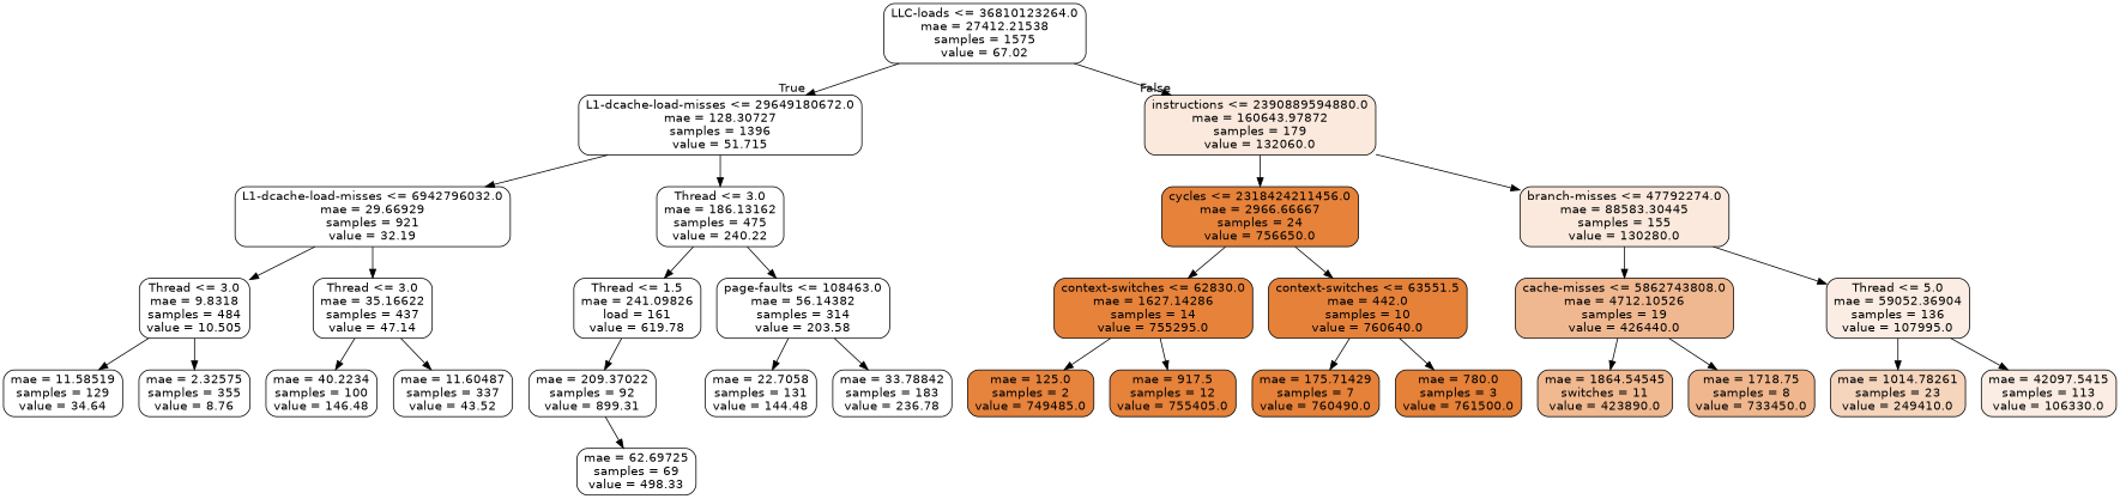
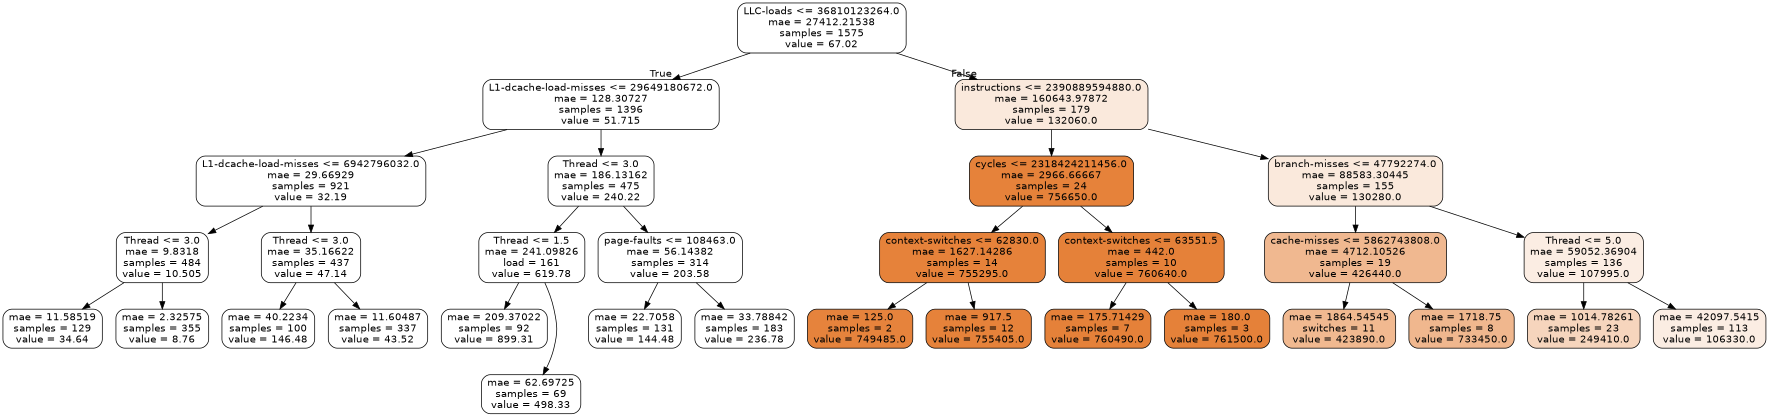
  digraph {
    node [color=black fillcolor="#e5813900" fontname=helvetica shape=box style="filled, rounded"]
    edge [fontname=helvetica]
    n1 [label="LLC-loads <= 36810123264.0\nmae = 27412.21538\nsamples = 1575\nvalue = 67.02"]
    n2 [label="L1-dcache-load-misses <= 29649180672.0\nmae = 128.30727\nsamples = 1396\nvalue = 51.715"]
    n3 [fillcolor="#e581392c" label="instructions <= 2390889594880.0\nmae = 160643.97872\nsamples = 179\nvalue = 132060.0"]
    n4 [label="L1-dcache-load-misses <= 6942796032.0\nmae = 29.66929\nsamples = 921\nvalue = 32.19"]
    n5 [label="Thread <= 3.0\nmae = 186.13162\nsamples = 475\nvalue = 240.22"]
    n6 [fillcolor="#e58139fd" label="cycles <= 2318424211456.0\nmae = 2966.66667\nsamples = 24\nvalue = 756650.0"]
    n7 [fillcolor="#e581392c" label="branch-misses <= 47792274.0\nmae = 88583.30445\nsamples = 155\nvalue = 130280.0"]
    n8 [label="Thread <= 3.0\nmae = 9.8318\nsamples = 484\nvalue = 10.505"]
    n9 [label="Thread <= 3.0\nmae = 35.16622\nsamples = 437\nvalue = 47.14"]
    n10 [label="Thread <= 1.5\nmae = 241.09826\nload = 161\nvalue = 619.78"]
    n11 [label="page-faults <= 108463.0\nmae = 56.14382\nsamples = 314\nvalue = 203.58"]
    n12 [label="mae = 11.58519\nsamples = 129\nvalue = 34.64"]
    n13 [label="mae = 2.32575\nsamples = 355\nvalue = 8.76"]
    n14 [label="mae = 40.2234\nsamples = 100\nvalue = 146.48"]
    n15 [label="mae = 11.60487\nsamples = 337\nvalue = 43.52"]
    n16 [label="mae = 209.37022\nsamples = 92\nvalue = 899.31"]
    n17 [label="mae = 62.69725\nsamples = 69\nvalue = 498.33"]
    n18 [label="mae = 22.7058\nsamples = 131\nvalue = 144.48"]
    n19 [label="mae = 33.78842\nsamples = 183\nvalue = 236.78"]
    n20 [fillcolor="#e58139fd" label="context-switches <= 62830.0\nmae = 1627.14286\nsamples = 14\nvalue = 755295.0"]
    n21 [fillcolor="#e58139ff" label="context-switches <= 63551.5\nmae = 442.0\nsamples = 10\nvalue = 760640.0"]
    n22 [fillcolor="#e581398f" label="cache-misses <= 5862743808.0\nmae = 4712.10526\nsamples = 19\nvalue = 426440.0"]
    n23 [fillcolor="#e5813924" label="Thread <= 5.0\nmae = 59052.36904\nsamples = 136\nvalue = 107995.0"]
    n24 [fillcolor="#e58139fb" label="mae = 125.0\nsamples = 2\nvalue = 749485.0"]
    n25 [fillcolor="#e58139fd" label="mae = 917.5\nsamples = 12\nvalue = 755405.0"]
    n26 [fillcolor="#e58139ff" label="mae = 175.71429\nsamples = 7\nvalue = 760490.0"]
-   n27 [fillcolor="#e58139ff" label="mae = 780.0\nsamples = 3\nvalue = 761500.0"]
+   n27 [fillcolor="#e58139ff" label="mae = 180.0\nsamples = 3\nvalue = 761500.0"]
    n28 [fillcolor="#e581398e" label="mae = 1864.54545\nswitches = 11\nvalue = 423890.0"]
    n29 [fillcolor="#e5813991" label="mae = 1718.75\nsamples = 8\nvalue = 733450.0"]
    n30 [fillcolor="#e5813954" label="mae = 1014.78261\nsamples = 23\nvalue = 249410.0"]
    n31 [fillcolor="#e5813924" label="mae = 42097.5415\nsamples = 113\nvalue = 106330.0"]
    n1 -> n2 [headlabel=True labelangle=45 labeldistance=2.5]
    n1 -> n3 [headlabel=False labelangle=-45 labeldistance=2.5]
    n2 -> n4
    n2 -> n5
    n3 -> n6
    n3 -> n7
    n4 -> n8
    n4 -> n9
    n5 -> n10
    n5 -> n11
    n6 -> n20
    n6 -> n21
    n7 -> n22
    n7 -> n23
    n8 -> n12
    n8 -> n13
    n9 -> n14
    n9 -> n15
    n10 -> n16
-   n16 -> n17
+   n10 -> n17
    n11 -> n18
    n11 -> n19
    n20 -> n24
    n20 -> n25
    n21 -> n26
    n21 -> n27
    n22 -> n28
    n22 -> n29
    n23 -> n30
    n23 -> n31
  }
